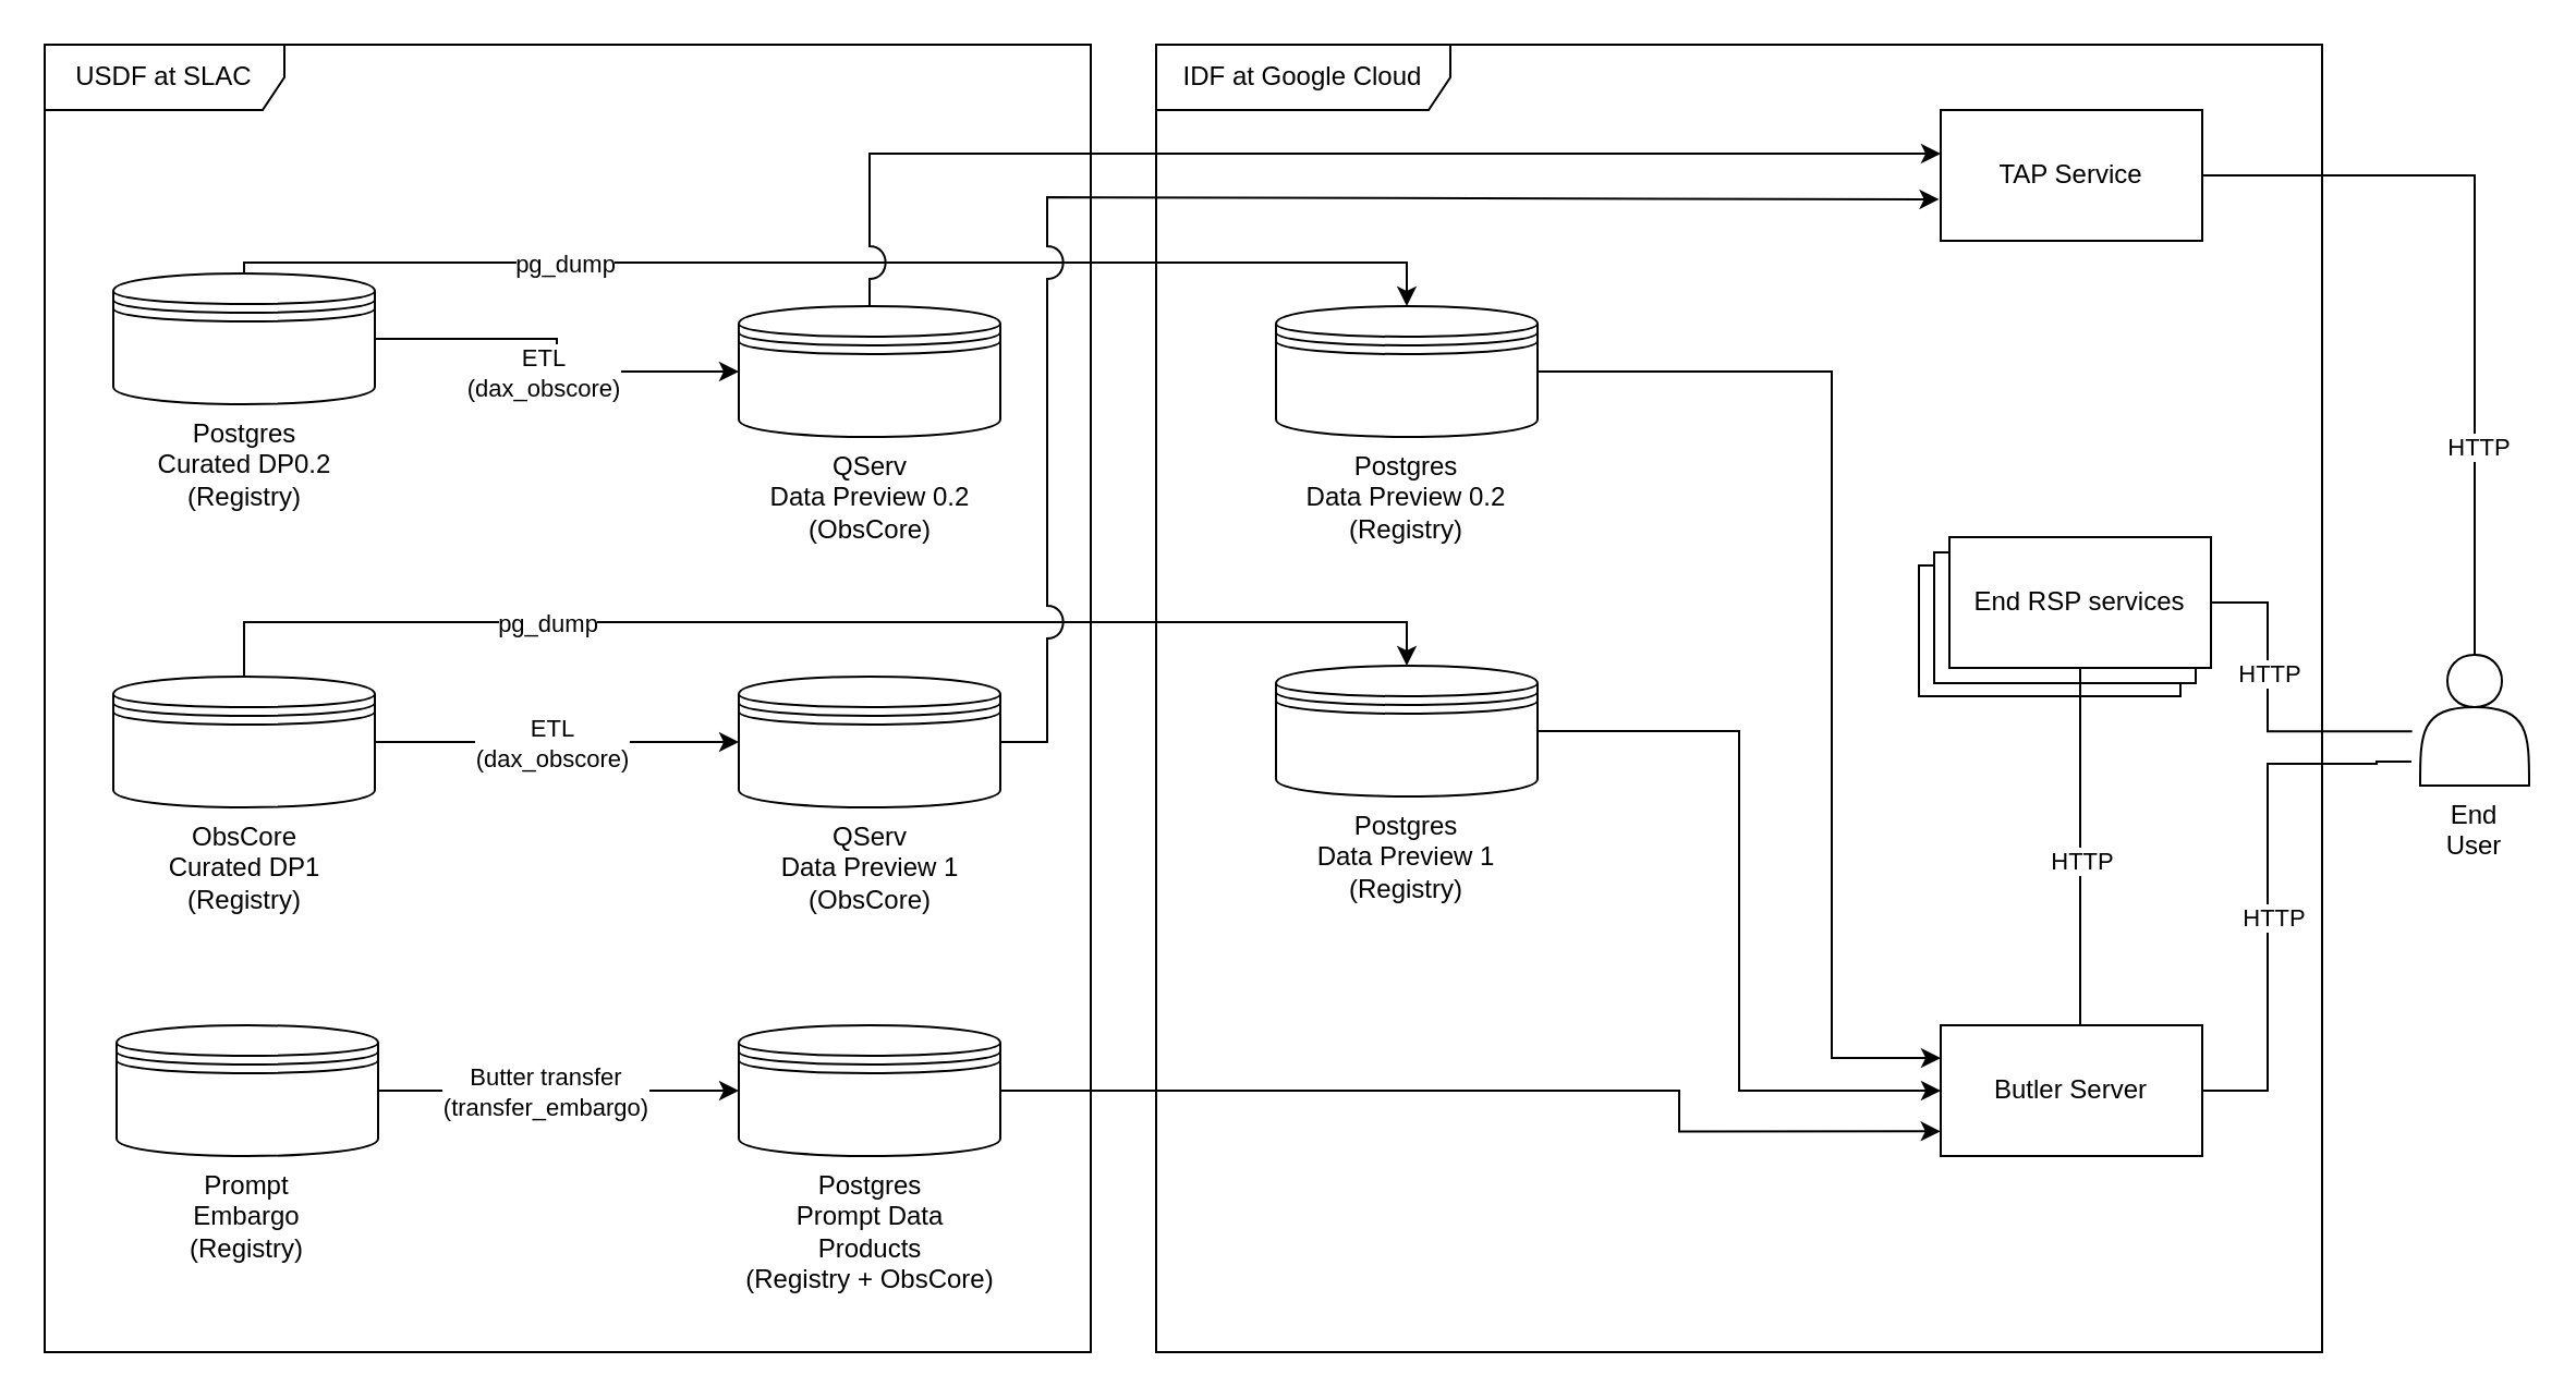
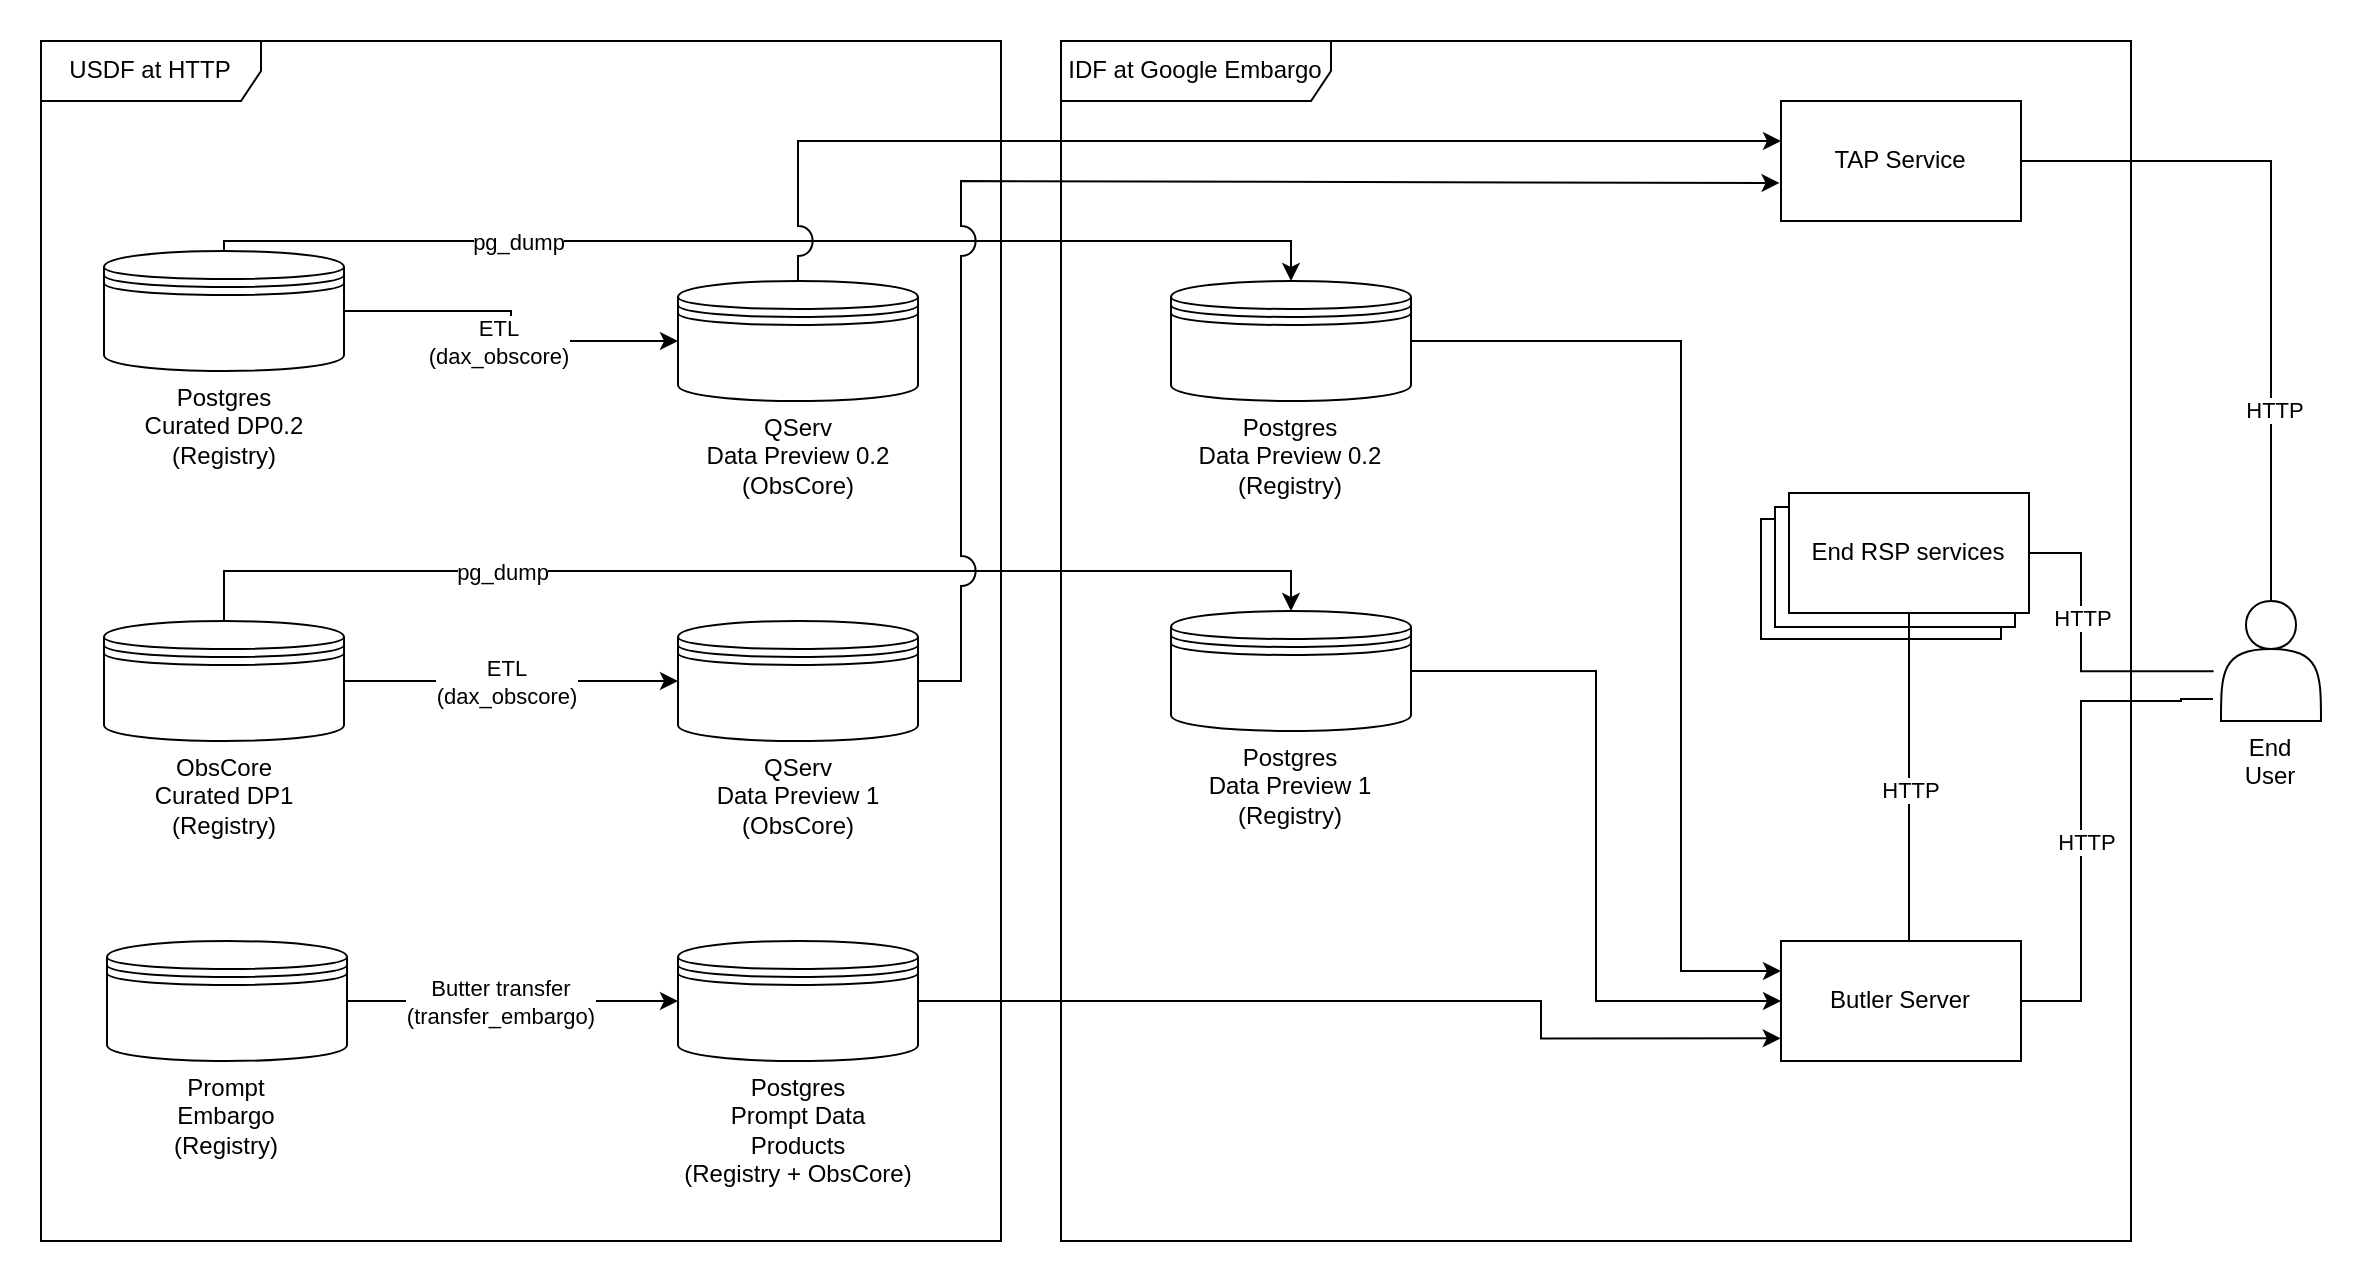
  <mxCell id="0" />
  <mxCell id="1" parent="0" />
  <mxCell id="2" value="&lt;div&gt;QServ&lt;/div&gt;&lt;div&gt;Data Preview 0.2&lt;/div&gt;&lt;div&gt;(ObsCore)&lt;br&gt;&lt;/div&gt;" style="shape=datastore;whiteSpace=wrap;html=1;labelPosition=center;verticalLabelPosition=bottom;align=center;verticalAlign=top;" vertex="1" parent="1"><mxGeometry x="338.5" y="140" width="120" height="60" as="geometry" /></mxCell>
  <mxCell id="3" style="edgeStyle=orthogonalEdgeStyle;rounded=0;orthogonalLoop=1;jettySize=auto;html=1;entryX=0;entryY=0.25;entryDx=0;entryDy=0;" edge="1" parent="1" source="4" target="5"><mxGeometry relative="1" as="geometry"><Array as="points"><mxPoint x="840" y="170" /><mxPoint x="840" y="485" /></Array></mxGeometry></mxCell>
  <mxCell id="4" value="&lt;div&gt;Postgres&lt;/div&gt;&lt;div&gt;Data Preview 0.2&lt;/div&gt;&lt;div&gt;(Registry)&lt;br&gt;&lt;/div&gt;" style="shape=datastore;whiteSpace=wrap;html=1;labelPosition=center;verticalLabelPosition=bottom;align=center;verticalAlign=top;" vertex="1" parent="1"><mxGeometry x="585" y="140" width="120" height="60" as="geometry" /></mxCell>
  <mxCell id="5" value="Butler Server" style="rounded=0;whiteSpace=wrap;html=1;" vertex="1" parent="1"><mxGeometry x="890" y="470" width="120" height="60" as="geometry" /></mxCell>
  <mxCell id="6" value="&lt;div&gt;Postgres&lt;/div&gt;&lt;div&gt;Prompt Data Products&lt;br&gt;&lt;/div&gt;&lt;div&gt;(Registry + ObsCore)&lt;br&gt;&lt;/div&gt;" style="shape=datastore;whiteSpace=wrap;html=1;labelPosition=center;verticalLabelPosition=bottom;align=center;verticalAlign=top;" vertex="1" parent="1"><mxGeometry x="338.5" y="470" width="120" height="60" as="geometry" /></mxCell>
  <mxCell id="7" value="TAP Service" style="rounded=0;whiteSpace=wrap;html=1;" vertex="1" parent="1"><mxGeometry x="890" y="50" width="120" height="60" as="geometry" /></mxCell>
  <mxCell id="8" style="edgeStyle=orthogonalEdgeStyle;rounded=0;orthogonalLoop=1;jettySize=auto;html=1;entryX=1;entryY=0.5;entryDx=0;entryDy=0;exitX=0.5;exitY=0;exitDx=0;exitDy=0;endArrow=none;endFill=0;" edge="1" parent="1" source="12" target="7"><mxGeometry relative="1" as="geometry" /></mxCell>
  <mxCell id="9" value="HTTP" style="edgeLabel;html=1;align=center;verticalAlign=middle;resizable=0;points=[];" connectable="0" vertex="1" parent="8"><mxGeometry x="-0.443" y="-1" relative="1" as="geometry"><mxPoint as="offset" /></mxGeometry></mxCell>
  <mxCell id="10" style="edgeStyle=orthogonalEdgeStyle;rounded=0;orthogonalLoop=1;jettySize=auto;html=1;entryX=1;entryY=0.5;entryDx=0;entryDy=0;endArrow=none;endFill=0;" edge="1" parent="1" target="5"><mxGeometry relative="1" as="geometry"><mxPoint x="1106" y="349" as="sourcePoint" /><Array as="points"><mxPoint x="1090" y="349" /><mxPoint x="1040" y="350" /><mxPoint x="1040" y="500" /></Array></mxGeometry></mxCell>
  <mxCell id="11" value="HTTP" style="edgeLabel;html=1;align=center;verticalAlign=middle;resizable=0;points=[];" connectable="0" vertex="1" parent="10"><mxGeometry x="0.106" y="2" relative="1" as="geometry"><mxPoint as="offset" /></mxGeometry></mxCell>
  <mxCell id="12" value="End User" style="shape=actor;whiteSpace=wrap;html=1;labelPosition=center;verticalLabelPosition=bottom;align=center;verticalAlign=top;" vertex="1" parent="1"><mxGeometry x="1110" y="300" width="50" height="60" as="geometry" /></mxCell>
  <mxCell id="13" style="edgeStyle=orthogonalEdgeStyle;rounded=0;orthogonalLoop=1;jettySize=auto;html=1;entryX=0;entryY=0.5;entryDx=0;entryDy=0;" edge="1" parent="1" source="14" target="5"><mxGeometry relative="1" as="geometry" /></mxCell>
  <mxCell id="14" value="&lt;div&gt;Postgres&lt;/div&gt;&lt;div&gt;Data Preview 1&lt;br&gt;&lt;/div&gt;&lt;div&gt;(Registry)&lt;br&gt;&lt;/div&gt;" style="shape=datastore;whiteSpace=wrap;html=1;labelPosition=center;verticalLabelPosition=bottom;align=center;verticalAlign=top;" vertex="1" parent="1"><mxGeometry x="585" y="305" width="120" height="60" as="geometry" /></mxCell>
  <mxCell id="15" value="&lt;div&gt;QServ&lt;/div&gt;&lt;div&gt;Data Preview 1&lt;br&gt;&lt;/div&gt;&lt;div&gt;(ObsCore)&lt;br&gt;&lt;/div&gt;" style="shape=datastore;whiteSpace=wrap;html=1;labelPosition=center;verticalLabelPosition=bottom;align=center;verticalAlign=top;" vertex="1" parent="1"><mxGeometry x="338.5" y="310" width="120" height="60" as="geometry" /></mxCell>
- <mxCell id="16" value="&lt;div&gt;USDF at SLAC&lt;/div&gt;" style="shape=umlFrame;whiteSpace=wrap;html=1;pointerEvents=0;width=110;height=30;" vertex="1" parent="1"><mxGeometry x="20" y="20" width="480" height="600" as="geometry" /></mxCell>
- <mxCell id="17" value="&lt;div&gt;IDF at Google Cloud&lt;br&gt;&lt;/div&gt;" style="shape=umlFrame;whiteSpace=wrap;html=1;pointerEvents=0;width=135;height=30;" vertex="1" parent="1"><mxGeometry x="530" y="20" width="535" height="600" as="geometry" /></mxCell>
+ <mxCell id="16" value="&lt;div&gt;USDF at HTTP&lt;/div&gt;" style="shape=umlFrame;whiteSpace=wrap;html=1;pointerEvents=0;width=110;height=30;" vertex="1" parent="1"><mxGeometry x="20" y="20" width="480" height="600" as="geometry" /></mxCell>
+ <mxCell id="17" value="&lt;div&gt;IDF at Google Embargo&lt;br&gt;&lt;/div&gt;" style="shape=umlFrame;whiteSpace=wrap;html=1;pointerEvents=0;width=135;height=30;" vertex="1" parent="1"><mxGeometry x="530" y="20" width="535" height="600" as="geometry" /></mxCell>
  <mxCell id="18" style="edgeStyle=orthogonalEdgeStyle;rounded=0;orthogonalLoop=1;jettySize=auto;html=1;" edge="1" parent="1" source="22" target="15"><mxGeometry relative="1" as="geometry" /></mxCell>
  <mxCell id="19" value="&lt;div&gt;ETL&lt;/div&gt;&lt;div&gt;(dax_obscore)&lt;br&gt;&lt;/div&gt;" style="edgeLabel;html=1;align=center;verticalAlign=middle;resizable=0;points=[];" connectable="0" vertex="1" parent="18"><mxGeometry x="-0.024" relative="1" as="geometry"><mxPoint as="offset" /></mxGeometry></mxCell>
  <mxCell id="20" style="edgeStyle=orthogonalEdgeStyle;rounded=0;orthogonalLoop=1;jettySize=auto;html=1;entryX=0.5;entryY=0;entryDx=0;entryDy=0;" edge="1" parent="1" source="22" target="14"><mxGeometry relative="1" as="geometry"><Array as="points"><mxPoint x="112" y="285" /><mxPoint x="645" y="285" /></Array></mxGeometry></mxCell>
  <mxCell id="21" value="pg_dump" style="edgeLabel;html=1;align=center;verticalAlign=middle;resizable=0;points=[];" connectable="0" vertex="1" parent="20"><mxGeometry x="-0.469" y="-1" relative="1" as="geometry"><mxPoint x="10" y="-1" as="offset" /></mxGeometry></mxCell>
  <mxCell id="22" value="&lt;div&gt;ObsCore&lt;br&gt;&lt;/div&gt;&lt;div&gt;Curated DP1&lt;br&gt;&lt;/div&gt;&lt;div&gt;(Registry)&lt;br&gt;&lt;/div&gt;" style="shape=datastore;whiteSpace=wrap;html=1;labelPosition=center;verticalLabelPosition=bottom;align=center;verticalAlign=top;" vertex="1" parent="1"><mxGeometry x="51.5" y="310" width="120" height="60" as="geometry" /></mxCell>
  <mxCell id="23" style="edgeStyle=orthogonalEdgeStyle;rounded=0;orthogonalLoop=1;jettySize=auto;html=1;entryX=0;entryY=0.5;entryDx=0;entryDy=0;" edge="1" parent="1" source="25" target="6"><mxGeometry relative="1" as="geometry" /></mxCell>
  <mxCell id="24" value="&lt;div&gt;Butter transfer&lt;/div&gt;&lt;div&gt;(transfer_embargo)&lt;br&gt;&lt;/div&gt;" style="edgeLabel;html=1;align=center;verticalAlign=middle;resizable=0;points=[];" connectable="0" vertex="1" parent="23"><mxGeometry x="-0.286" y="1" relative="1" as="geometry"><mxPoint x="17" y="1" as="offset" /></mxGeometry></mxCell>
  <mxCell id="25" value="&lt;div&gt;Prompt&lt;/div&gt;&lt;div&gt;Embargo&lt;br&gt;&lt;/div&gt;&lt;div&gt;(Registry)&lt;br&gt;&lt;/div&gt;" style="shape=datastore;whiteSpace=wrap;html=1;labelPosition=center;verticalLabelPosition=bottom;align=center;verticalAlign=top;" vertex="1" parent="1"><mxGeometry x="53" y="470" width="120" height="60" as="geometry" /></mxCell>
  <mxCell id="26" style="edgeStyle=orthogonalEdgeStyle;rounded=0;orthogonalLoop=1;jettySize=auto;html=1;entryX=0;entryY=0.5;entryDx=0;entryDy=0;" edge="1" parent="1" source="28" target="2"><mxGeometry relative="1" as="geometry" /></mxCell>
  <mxCell id="27" value="&lt;div&gt;ETL&lt;/div&gt;&lt;div&gt;(dax_obscore)&lt;/div&gt;" style="edgeLabel;html=1;align=center;verticalAlign=middle;resizable=0;points=[];" connectable="0" vertex="1" parent="26"><mxGeometry x="0.19" y="-1" relative="1" as="geometry"><mxPoint x="-16" y="-1" as="offset" /></mxGeometry></mxCell>
  <mxCell id="28" value="&lt;div&gt;Postgres&lt;br&gt;&lt;/div&gt;&lt;div&gt;Curated DP0.2&lt;br&gt;&lt;/div&gt;&lt;div&gt;(Registry)&lt;br&gt;&lt;/div&gt;" style="shape=datastore;whiteSpace=wrap;html=1;labelPosition=center;verticalLabelPosition=bottom;align=center;verticalAlign=top;" vertex="1" parent="1"><mxGeometry x="51.5" y="125" width="120" height="60" as="geometry" /></mxCell>
  <mxCell id="29" style="edgeStyle=orthogonalEdgeStyle;rounded=0;orthogonalLoop=1;jettySize=auto;html=1;entryX=0.5;entryY=0;entryDx=0;entryDy=0;" edge="1" parent="1" source="28" target="4"><mxGeometry relative="1" as="geometry"><Array as="points"><mxPoint x="112" y="120" /><mxPoint x="645" y="120" /></Array></mxGeometry></mxCell>
  <mxCell id="30" value="pg_dump" style="edgeLabel;html=1;align=center;verticalAlign=middle;resizable=0;points=[];" connectable="0" vertex="1" parent="29"><mxGeometry x="-0.509" relative="1" as="geometry"><mxPoint x="15" as="offset" /></mxGeometry></mxCell>
  <mxCell id="31" style="edgeStyle=orthogonalEdgeStyle;rounded=0;orthogonalLoop=1;jettySize=auto;html=1;exitX=0.5;exitY=0;exitDx=0;exitDy=0;jumpStyle=arc;jumpSize=15;" edge="1" parent="1" source="2" target="7"><mxGeometry relative="1" as="geometry"><mxPoint x="940" y="70" as="targetPoint" /><Array as="points"><mxPoint x="399" y="70" /></Array></mxGeometry></mxCell>
  <mxCell id="32" style="edgeStyle=orthogonalEdgeStyle;rounded=0;orthogonalLoop=1;jettySize=auto;html=1;jumpStyle=arc;jumpSize=15;entryX=-0.006;entryY=0.683;entryDx=0;entryDy=0;entryPerimeter=0;" edge="1" parent="1" source="15" target="7"><mxGeometry relative="1" as="geometry"><mxPoint x="879" y="90" as="targetPoint" /><Array as="points"><mxPoint x="480" y="340" /><mxPoint x="480" y="90" /><mxPoint x="879" y="90" /><mxPoint x="879" y="91" /></Array></mxGeometry></mxCell>
  <mxCell id="33" style="edgeStyle=orthogonalEdgeStyle;rounded=0;orthogonalLoop=1;jettySize=auto;html=1;entryX=-0.001;entryY=0.811;entryDx=0;entryDy=0;entryPerimeter=0;" edge="1" parent="1" source="6" target="5"><mxGeometry relative="1" as="geometry"><Array as="points"><mxPoint x="770" y="500" /><mxPoint x="770" y="519" /></Array></mxGeometry></mxCell>
  <mxCell id="34" value="" style="group" connectable="0" vertex="1" parent="1"><mxGeometry x="880" y="246" width="134" height="73" as="geometry" /></mxCell>
  <mxCell id="35" value="" style="rounded=0;whiteSpace=wrap;html=1;" vertex="1" parent="34"><mxGeometry y="13" width="120" height="60" as="geometry" /></mxCell>
  <mxCell id="36" value="" style="rounded=0;whiteSpace=wrap;html=1;" vertex="1" parent="34"><mxGeometry x="7" y="7" width="120" height="60" as="geometry" /></mxCell>
  <mxCell id="37" style="edgeStyle=orthogonalEdgeStyle;rounded=0;orthogonalLoop=1;jettySize=auto;html=1;endArrow=none;endFill=0;" edge="1" parent="34" source="39"><mxGeometry relative="1" as="geometry"><mxPoint x="226.333" y="89.111" as="targetPoint" /><Array as="points"><mxPoint x="160" y="30" /><mxPoint x="160" y="89" /></Array></mxGeometry></mxCell>
  <mxCell id="38" value="HTTP" style="edgeLabel;html=1;align=center;verticalAlign=middle;resizable=0;points=[];" connectable="0" vertex="1" parent="37"><mxGeometry x="-0.228" relative="1" as="geometry"><mxPoint as="offset" /></mxGeometry></mxCell>
  <mxCell id="39" value="End RSP services" style="rounded=0;whiteSpace=wrap;html=1;" vertex="1" parent="34"><mxGeometry x="14" width="120" height="60" as="geometry" /></mxCell>
  <mxCell id="40" style="rounded=0;orthogonalLoop=1;jettySize=auto;html=1;endArrow=none;endFill=0;" edge="1" parent="1" source="39"><mxGeometry relative="1" as="geometry"><mxPoint x="954" y="470" as="targetPoint" /></mxGeometry></mxCell>
  <mxCell id="41" value="HTTP" style="edgeLabel;html=1;align=center;verticalAlign=middle;resizable=0;points=[];" connectable="0" vertex="1" parent="40"><mxGeometry x="0.07" relative="1" as="geometry"><mxPoint as="offset" /></mxGeometry></mxCell>
